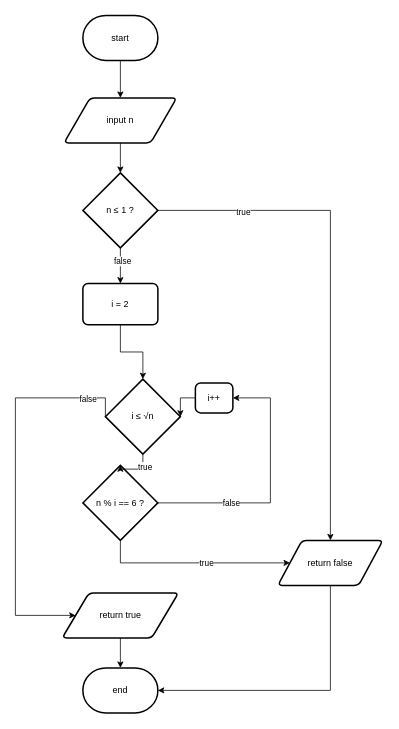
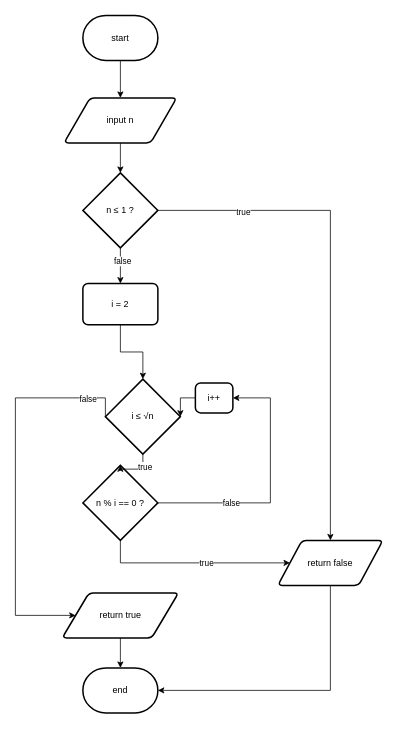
  <mxCell id="0" />
  <mxCell id="1" parent="0" />
  <mxCell id="2" style="edgeStyle=orthogonalEdgeStyle;rounded=0;orthogonalLoop=1;jettySize=auto;html=1;" edge="1" parent="1" source="3" target="5"><mxGeometry relative="1" as="geometry" /></mxCell>
  <mxCell id="3" value="start" style="strokeWidth=2;html=1;shape=mxgraph.flowchart.terminator;whiteSpace=wrap;" vertex="1" parent="1"><mxGeometry x="110" y="20" width="100" height="60" as="geometry" /></mxCell>
  <mxCell id="4" style="edgeStyle=orthogonalEdgeStyle;rounded=0;orthogonalLoop=1;jettySize=auto;html=1;entryX=0.5;entryY=0;entryDx=0;entryDy=0;entryPerimeter=0;" edge="1" parent="1" source="5" target="10"><mxGeometry relative="1" as="geometry" /></mxCell>
  <mxCell id="5" value="input n" style="shape=parallelogram;html=1;strokeWidth=2;perimeter=parallelogramPerimeter;whiteSpace=wrap;rounded=1;arcSize=12;size=0.23;" vertex="1" parent="1"><mxGeometry x="85" y="130" width="150" height="60" as="geometry" /></mxCell>
  <mxCell id="6" style="edgeStyle=orthogonalEdgeStyle;rounded=0;orthogonalLoop=1;jettySize=auto;html=1;entryX=0.5;entryY=0;entryDx=0;entryDy=0;" edge="1" parent="1" source="10" target="12"><mxGeometry relative="1" as="geometry" /></mxCell>
  <mxCell id="7" value="true" style="edgeLabel;html=1;align=center;verticalAlign=middle;resizable=0;points=[];" vertex="1" connectable="0" parent="6"><mxGeometry x="-0.662" y="-1" relative="1" as="geometry"><mxPoint as="offset" /></mxGeometry></mxCell>
  <mxCell id="8" style="edgeStyle=orthogonalEdgeStyle;rounded=0;orthogonalLoop=1;jettySize=auto;html=1;entryX=0.5;entryY=0;entryDx=0;entryDy=0;" edge="1" parent="1" source="10" target="16"><mxGeometry relative="1" as="geometry" /></mxCell>
  <mxCell id="9" value="false" style="edgeLabel;html=1;align=center;verticalAlign=middle;resizable=0;points=[];" vertex="1" connectable="0" parent="8"><mxGeometry x="-0.294" y="2" relative="1" as="geometry"><mxPoint as="offset" /></mxGeometry></mxCell>
  <mxCell id="10" value="n ≤ 1 ?" style="strokeWidth=2;html=1;shape=mxgraph.flowchart.decision;whiteSpace=wrap;" vertex="1" parent="1"><mxGeometry x="110" y="230" width="100" height="100" as="geometry" /></mxCell>
  <mxCell id="11" style="edgeStyle=orthogonalEdgeStyle;rounded=0;orthogonalLoop=1;jettySize=auto;html=1;entryX=1;entryY=0.5;entryDx=0;entryDy=0;entryPerimeter=0;" edge="1" parent="1" source="12" target="19"><mxGeometry relative="1" as="geometry"><Array as="points"><mxPoint x="440" y="920" /></Array></mxGeometry></mxCell>
  <mxCell id="12" value="return false" style="shape=parallelogram;html=1;strokeWidth=2;perimeter=parallelogramPerimeter;whiteSpace=wrap;rounded=1;arcSize=12;size=0.23;" vertex="1" parent="1"><mxGeometry x="370" y="720" width="140" height="60" as="geometry" /></mxCell>
  <mxCell id="13" style="edgeStyle=orthogonalEdgeStyle;rounded=0;orthogonalLoop=1;jettySize=auto;html=1;" edge="1" parent="1" source="16" target="27"><mxGeometry relative="1" as="geometry" /></mxCell>
  <mxCell id="14" style="edgeStyle=orthogonalEdgeStyle;rounded=0;orthogonalLoop=1;jettySize=auto;html=1;entryX=0;entryY=0.5;entryDx=0;entryDy=0;exitX=0;exitY=0.5;exitDx=0;exitDy=0;exitPerimeter=0;" edge="1" parent="1" source="27" target="18"><mxGeometry relative="1" as="geometry"><Array as="points"><mxPoint x="20" y="530" /><mxPoint x="20" y="820" /></Array></mxGeometry></mxCell>
  <mxCell id="15" value="false" style="edgeLabel;html=1;align=center;verticalAlign=middle;resizable=0;points=[];" vertex="1" connectable="0" parent="14"><mxGeometry x="-0.808" y="1" relative="1" as="geometry"><mxPoint as="offset" /></mxGeometry></mxCell>
  <mxCell id="16" value="i = 2" style="rounded=1;whiteSpace=wrap;html=1;absoluteArcSize=1;arcSize=14;strokeWidth=2;" vertex="1" parent="1"><mxGeometry x="110" y="377.5" width="100" height="55" as="geometry" /></mxCell>
  <mxCell id="17" style="edgeStyle=orthogonalEdgeStyle;rounded=0;orthogonalLoop=1;jettySize=auto;html=1;entryX=0.5;entryY=0;entryDx=0;entryDy=0;entryPerimeter=0;" edge="1" parent="1" source="18" target="19"><mxGeometry relative="1" as="geometry" /></mxCell>
  <mxCell id="18" value="return true" style="shape=parallelogram;html=1;strokeWidth=2;perimeter=parallelogramPerimeter;whiteSpace=wrap;rounded=1;arcSize=12;size=0.23;" vertex="1" parent="1"><mxGeometry x="82.5" y="790" width="155" height="60" as="geometry" /></mxCell>
  <mxCell id="19" value="end" style="strokeWidth=2;html=1;shape=mxgraph.flowchart.terminator;whiteSpace=wrap;" vertex="1" parent="1"><mxGeometry x="110" y="890" width="100" height="60" as="geometry" /></mxCell>
  <mxCell id="20" style="edgeStyle=orthogonalEdgeStyle;rounded=0;orthogonalLoop=1;jettySize=auto;html=1;entryX=1;entryY=0.5;entryDx=0;entryDy=0;" edge="1" parent="1" source="24" target="29"><mxGeometry relative="1" as="geometry"><Array as="points"><mxPoint x="360" y="670" /><mxPoint x="360" y="530" /></Array></mxGeometry></mxCell>
  <mxCell id="21" value="false" style="edgeLabel;html=1;align=center;verticalAlign=middle;resizable=0;points=[];" vertex="1" connectable="0" parent="20"><mxGeometry x="-0.431" relative="1" as="geometry"><mxPoint as="offset" /></mxGeometry></mxCell>
  <mxCell id="22" style="edgeStyle=orthogonalEdgeStyle;rounded=0;orthogonalLoop=1;jettySize=auto;html=1;entryX=0;entryY=0.5;entryDx=0;entryDy=0;" edge="1" parent="1" source="24" target="12"><mxGeometry relative="1" as="geometry"><Array as="points"><mxPoint x="160" y="750" /></Array></mxGeometry></mxCell>
  <mxCell id="23" value="true" style="edgeLabel;html=1;align=center;verticalAlign=middle;resizable=0;points=[];" vertex="1" connectable="0" parent="22"><mxGeometry x="0.121" y="1" relative="1" as="geometry"><mxPoint as="offset" /></mxGeometry></mxCell>
- <mxCell id="24" value="n % i == 6 ?" style="strokeWidth=2;html=1;shape=mxgraph.flowchart.decision;whiteSpace=wrap;" vertex="1" parent="1"><mxGeometry x="110" y="620" width="100" height="100" as="geometry" /></mxCell>
+ <mxCell id="24" value="n % i == 0 ?" style="strokeWidth=2;html=1;shape=mxgraph.flowchart.decision;whiteSpace=wrap;" vertex="1" parent="1"><mxGeometry x="110" y="620" width="100" height="100" as="geometry" /></mxCell>
  <mxCell id="25" style="edgeStyle=orthogonalEdgeStyle;rounded=0;orthogonalLoop=1;jettySize=auto;html=1;entryX=0.5;entryY=0;entryDx=0;entryDy=0;entryPerimeter=0;" edge="1" parent="1" source="27" target="24"><mxGeometry relative="1" as="geometry" /></mxCell>
  <mxCell id="26" value="true" style="edgeLabel;html=1;align=center;verticalAlign=middle;resizable=0;points=[];" vertex="1" connectable="0" parent="25"><mxGeometry x="-0.426" y="2" relative="1" as="geometry"><mxPoint as="offset" /></mxGeometry></mxCell>
  <mxCell id="27" value="i ≤&amp;nbsp;√n" style="strokeWidth=2;html=1;shape=mxgraph.flowchart.decision;whiteSpace=wrap;" vertex="1" parent="1"><mxGeometry x="140" y="505" width="100" height="100" as="geometry" /></mxCell>
  <mxCell id="28" style="edgeStyle=orthogonalEdgeStyle;rounded=0;orthogonalLoop=1;jettySize=auto;html=1;entryX=1;entryY=0.5;entryDx=0;entryDy=0;entryPerimeter=0;" edge="1" parent="1" source="29" target="27"><mxGeometry relative="1" as="geometry" /></mxCell>
  <mxCell id="29" value="i++" style="rounded=1;whiteSpace=wrap;html=1;absoluteArcSize=1;arcSize=14;strokeWidth=2;" vertex="1" parent="1"><mxGeometry x="260" y="510" width="50" height="40" as="geometry" /></mxCell>
